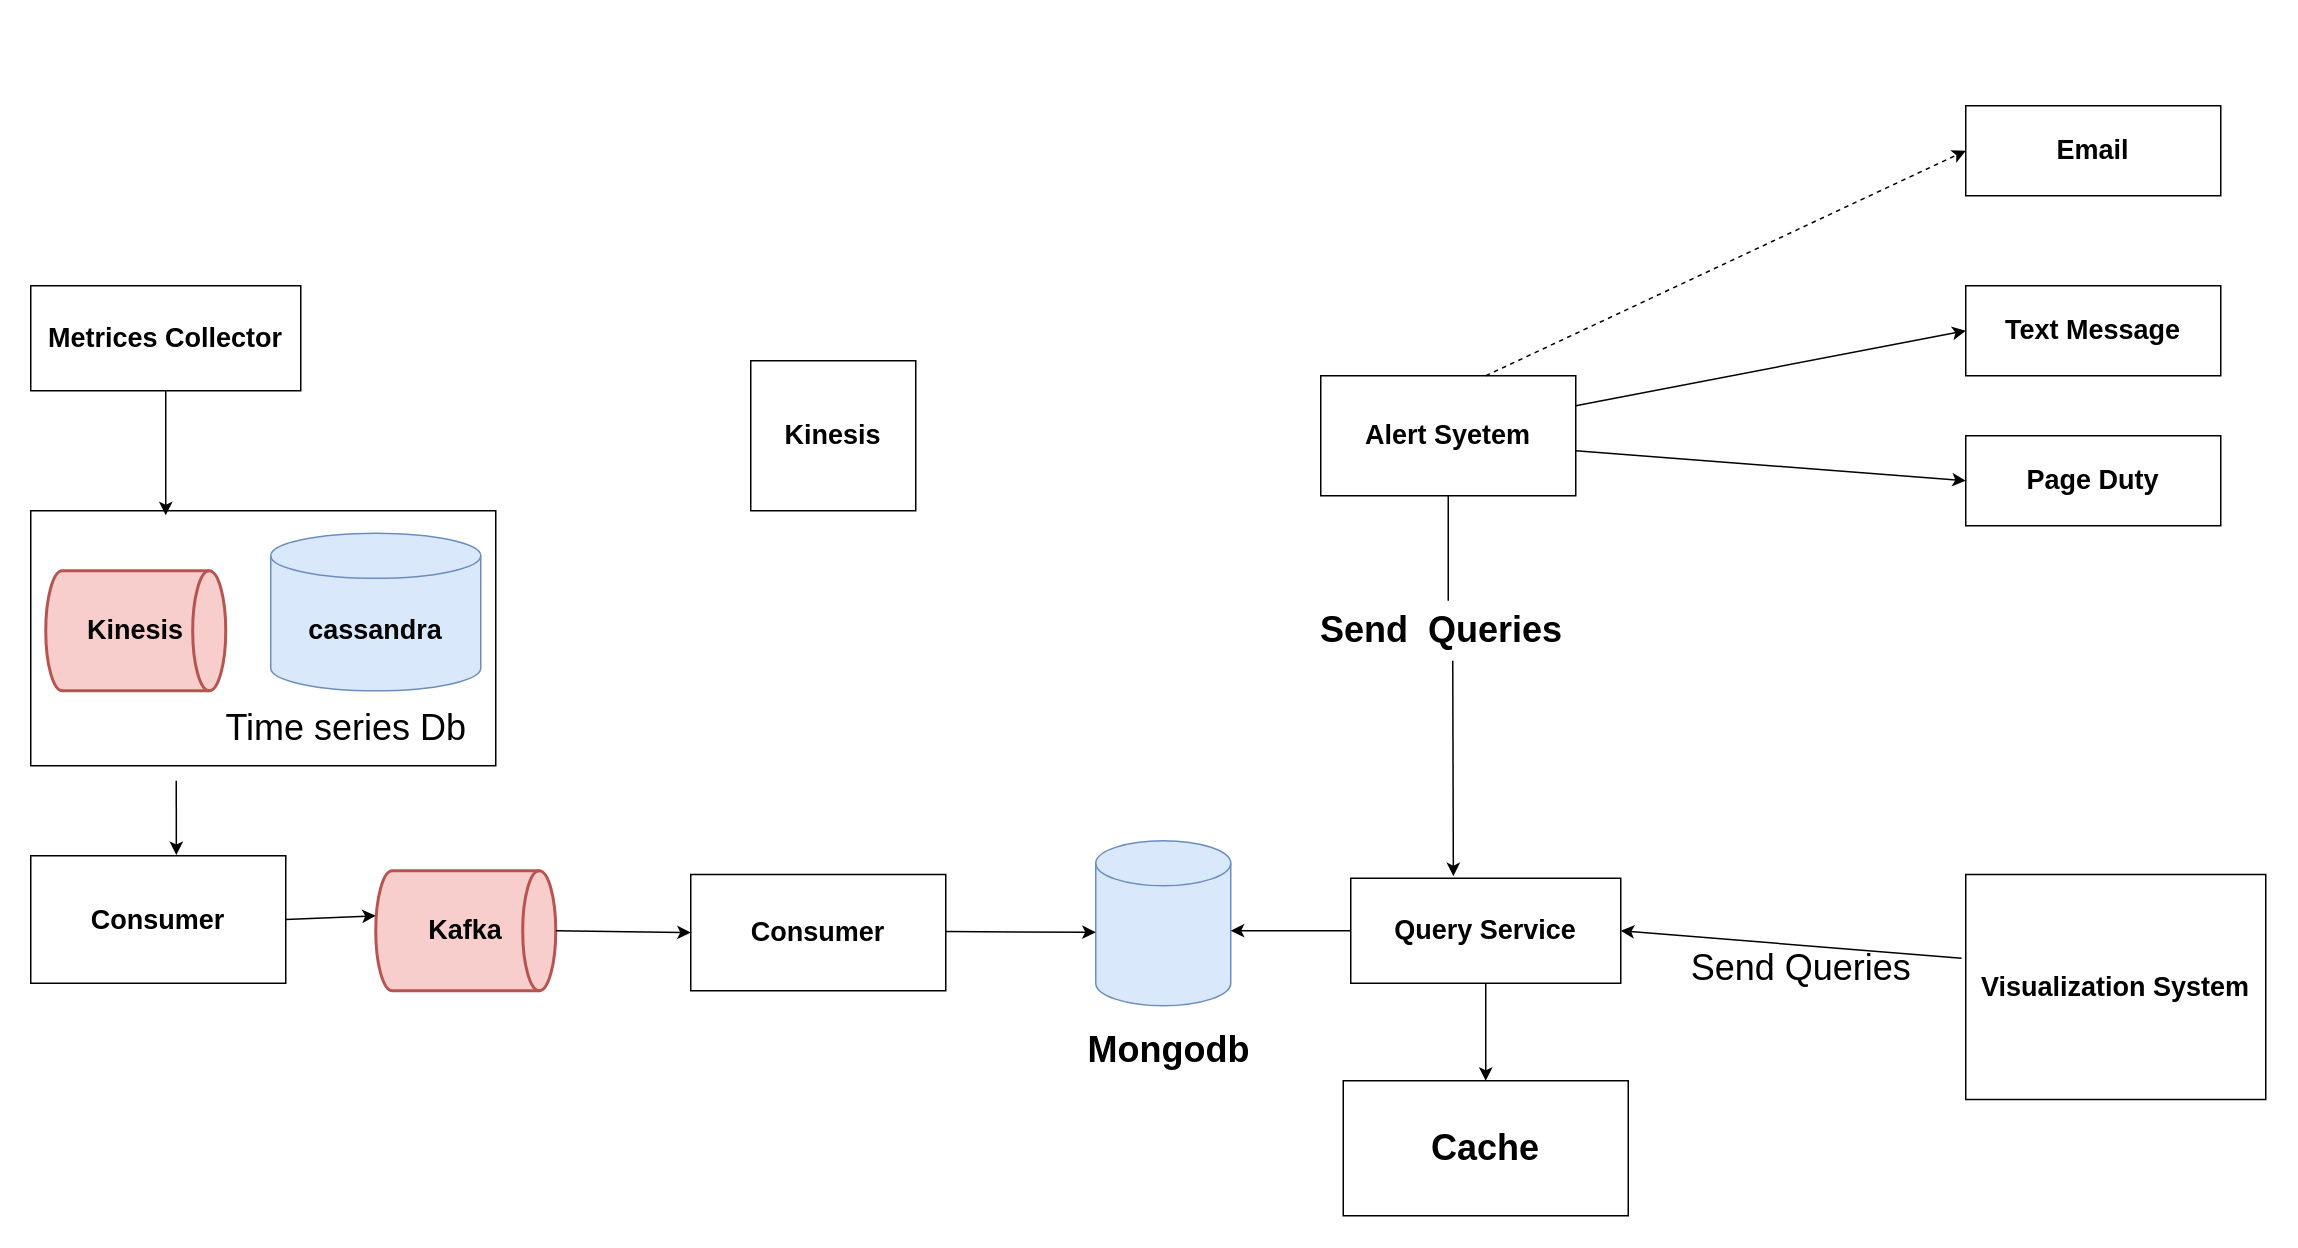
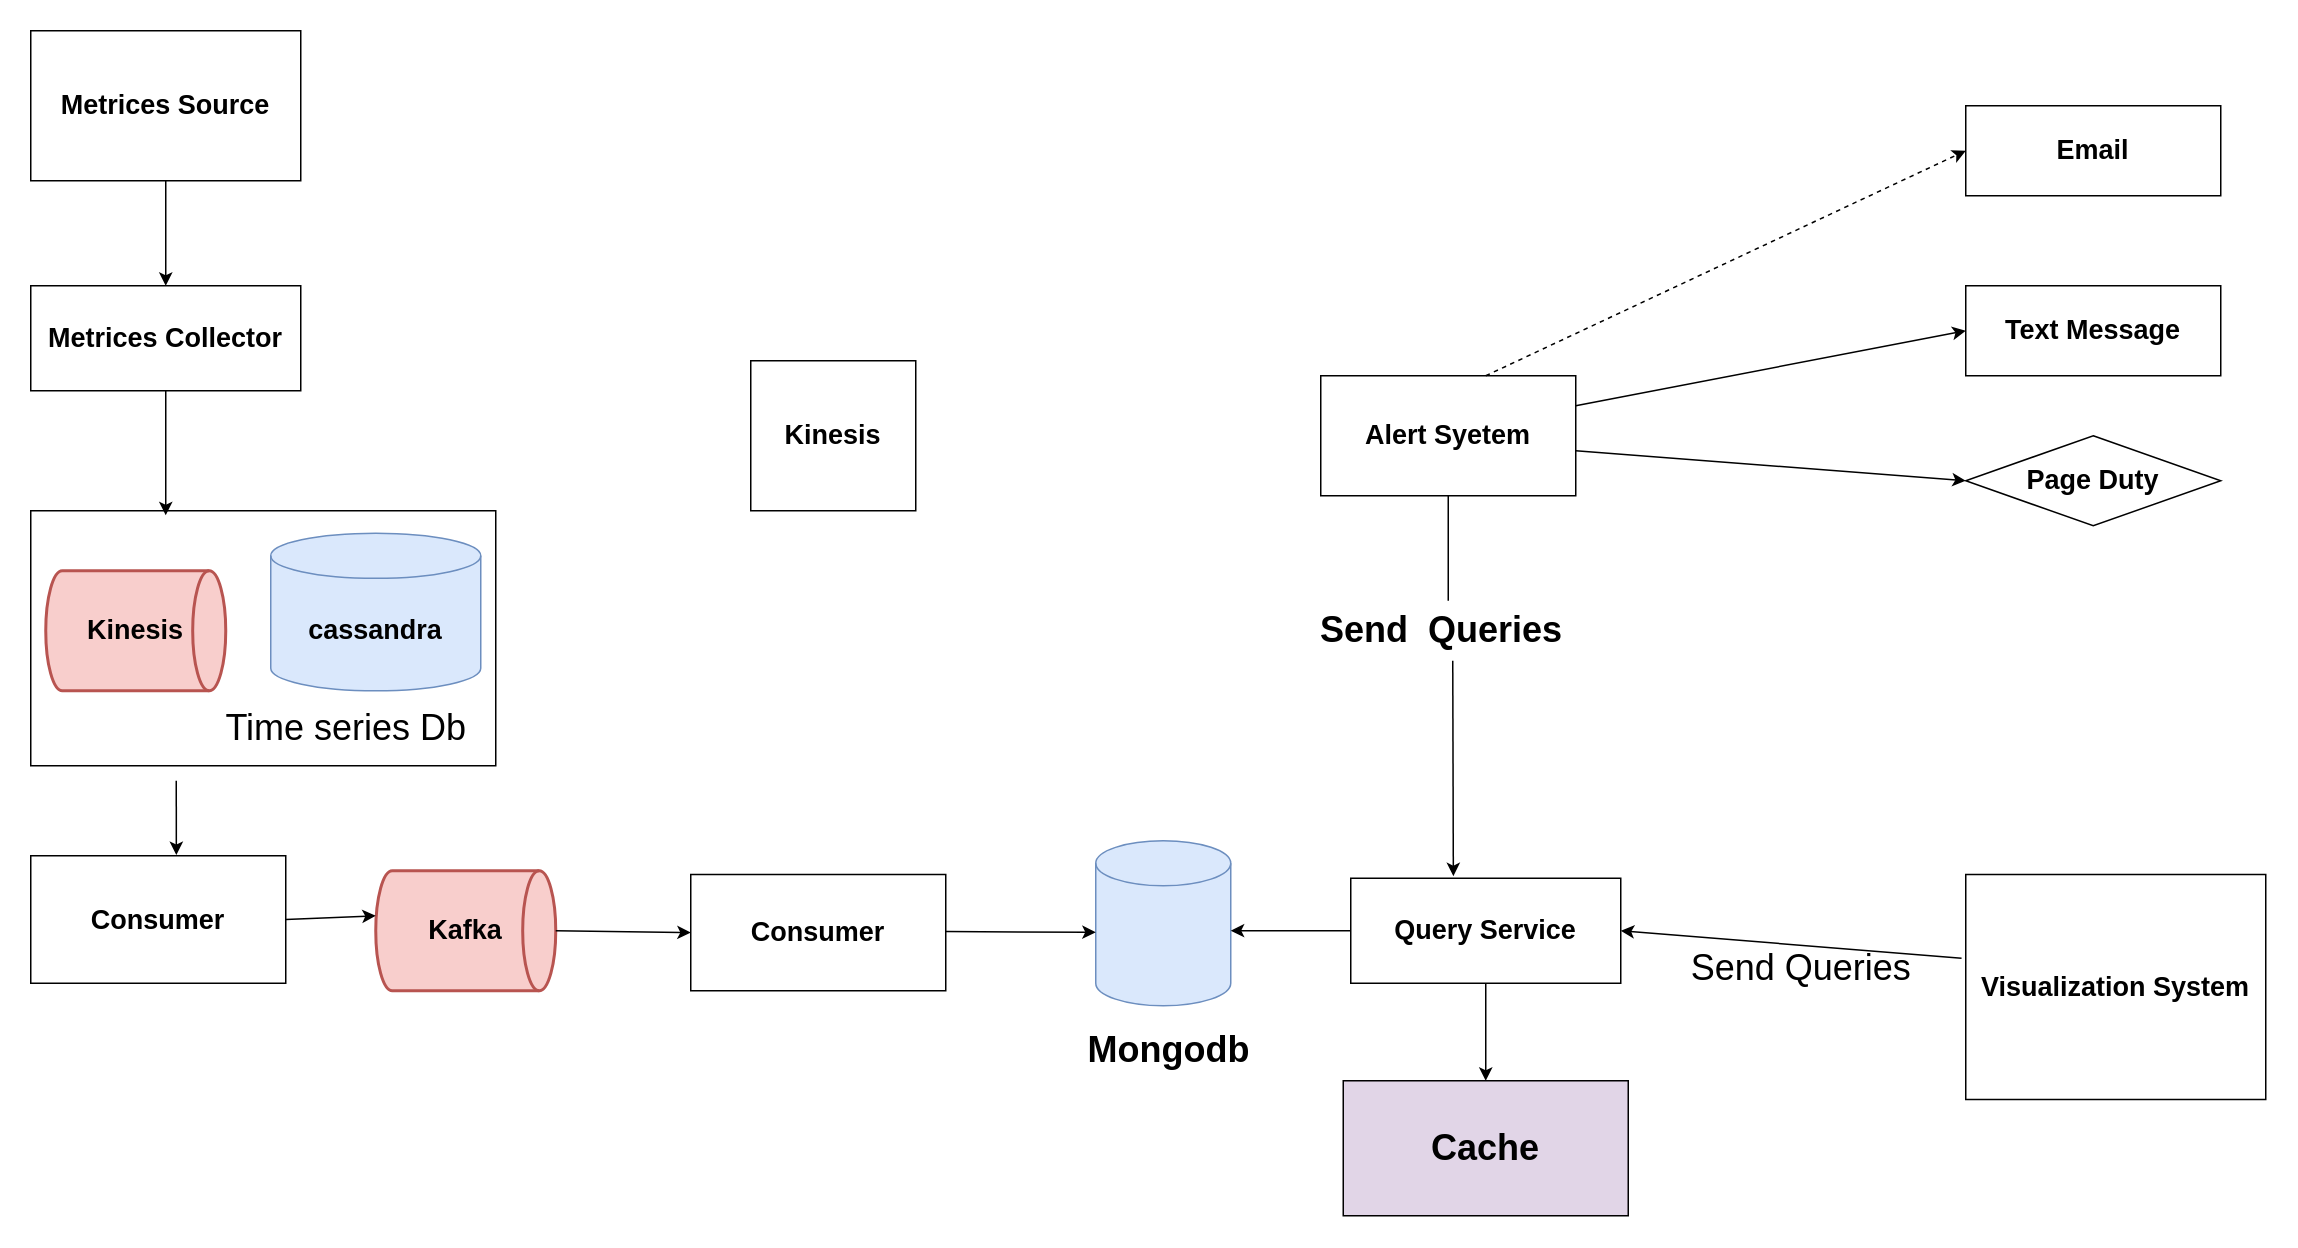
  <mxCell id="0" />
  <mxCell id="1" parent="0" />
+ <mxCell id="2" value="&lt;b&gt;&lt;font style=&quot;font-size: 18px&quot;&gt;Metrices Source&lt;/font&gt;&lt;/b&gt;" style="rounded=0;whiteSpace=wrap;html=1;" parent="1" vertex="1"><mxGeometry x="20" y="20" width="180" height="100" as="geometry" /></mxCell>
  <mxCell id="3" value="" style="rounded=0;whiteSpace=wrap;html=1;" parent="1" vertex="1"><mxGeometry x="20" y="340" width="310" height="170" as="geometry" /></mxCell>
  <mxCell id="4" value="&lt;span style=&quot;font-size: 18px&quot;&gt;&lt;b&gt;Kafka&lt;/b&gt;&lt;/span&gt;" style="strokeWidth=2;html=1;shape=mxgraph.flowchart.direct_data;whiteSpace=wrap;fillColor=#f8cecc;strokeColor=#b85450;" parent="1" vertex="1"><mxGeometry x="250" y="580" width="120" height="80" as="geometry" /></mxCell>
  <mxCell id="5" value="" style="shape=cylinder3;whiteSpace=wrap;html=1;boundedLbl=1;backgroundOutline=1;size=15;fillColor=#dae8fc;strokeColor=#6c8ebf;" parent="1" vertex="1"><mxGeometry x="730" y="560" width="90" height="110" as="geometry" /></mxCell>
  <mxCell id="6" value="&lt;h1&gt;Mongodb&lt;/h1&gt;" style="text;html=1;strokeColor=none;fillColor=none;spacing=5;spacingTop=-20;whiteSpace=wrap;overflow=hidden;rounded=0;" parent="1" vertex="1"><mxGeometry x="720" y="680" width="140" height="40" as="geometry" /></mxCell>
  <mxCell id="7" value="&lt;b&gt;&lt;font style=&quot;font-size: 18px&quot;&gt;Metrices Collector&lt;/font&gt;&lt;/b&gt;" style="rounded=0;whiteSpace=wrap;html=1;" parent="1" vertex="1"><mxGeometry x="20" y="190" width="180" height="70" as="geometry" /></mxCell>
  <mxCell id="8" value="&lt;b&gt;&lt;font style=&quot;font-size: 18px&quot;&gt;Consumer&lt;/font&gt;&lt;/b&gt;" style="rounded=0;whiteSpace=wrap;html=1;" parent="1" vertex="1"><mxGeometry x="20" y="570" width="170" height="85" as="geometry" /></mxCell>
  <mxCell id="9" value="&lt;b&gt;&lt;font style=&quot;font-size: 18px&quot;&gt;Consumer&lt;/font&gt;&lt;/b&gt;" style="rounded=0;whiteSpace=wrap;html=1;" parent="1" vertex="1"><mxGeometry x="460" y="582.5" width="170" height="77.5" as="geometry" /></mxCell>
  <mxCell id="10" value="&lt;span style=&quot;font-size: 18px&quot;&gt;&lt;b&gt;Query Service&lt;/b&gt;&lt;/span&gt;" style="rounded=0;whiteSpace=wrap;html=1;" parent="1" vertex="1"><mxGeometry x="900" y="585" width="180" height="70" as="geometry" /></mxCell>
- <mxCell id="11" value="&lt;b&gt;&lt;font style=&quot;font-size: 24px&quot;&gt;Cache&lt;/font&gt;&lt;/b&gt;" style="rounded=0;whiteSpace=wrap;html=1;" parent="1" vertex="1"><mxGeometry x="895" y="720" width="190" height="90" as="geometry" /></mxCell>
+ <mxCell id="11" value="&lt;b&gt;&lt;font style=&quot;font-size: 24px&quot;&gt;Cache&lt;/font&gt;&lt;/b&gt;" style="rounded=0;whiteSpace=wrap;html=1;fillColor=#e1d5e7;" parent="1" vertex="1"><mxGeometry x="895" y="720" width="190" height="90" as="geometry" /></mxCell>
  <mxCell id="12" value="&lt;span style=&quot;font-size: 18px&quot;&gt;&lt;b&gt;Alert Syetem&lt;/b&gt;&lt;/span&gt;" style="rounded=0;whiteSpace=wrap;html=1;" parent="1" vertex="1"><mxGeometry x="880" y="250" width="170" height="80" as="geometry" /></mxCell>
  <mxCell id="13" value="&lt;span style=&quot;font-size: 18px&quot;&gt;&lt;b&gt;Email&lt;/b&gt;&lt;/span&gt;" style="rounded=0;whiteSpace=wrap;html=1;" parent="1" vertex="1"><mxGeometry x="1310" width="170" height="60" as="geometry" y="70" /></mxCell>
  <mxCell id="14" style="edgeStyle=orthogonalEdgeStyle;rounded=0;orthogonalLoop=1;jettySize=auto;html=1;exitX=0.5;exitY=0;exitDx=0;exitDy=0;fontSize=18;" parent="1" source="15" edge="1"><mxGeometry relative="1" as="geometry"><mxPoint x="1414.538" y="200" as="targetPoint" /></mxGeometry></mxCell>
  <mxCell id="15" value="&lt;span style=&quot;font-size: 18px&quot;&gt;&lt;b&gt;Text Message&lt;/b&gt;&lt;/span&gt;" style="rounded=0;whiteSpace=wrap;html=1;" parent="1" vertex="1"><mxGeometry x="1310" y="190" width="170" height="60" as="geometry" /></mxCell>
- <mxCell id="16" value="&lt;span style=&quot;font-size: 18px&quot;&gt;&lt;b&gt;Page Duty&lt;/b&gt;&lt;/span&gt;" style="rounded=0;whiteSpace=wrap;html=1;" parent="1" vertex="1"><mxGeometry x="1310" y="290" width="170" height="60" as="geometry" /></mxCell>
+ <mxCell id="16" value="&lt;span style=&quot;font-size: 18px&quot;&gt;&lt;b&gt;Page Duty&lt;/b&gt;&lt;/span&gt;" style="rhombus;whiteSpace=wrap;html=1;" parent="1" vertex="1"><mxGeometry x="1310" y="290" width="170" height="60" as="geometry" /></mxCell>
  <mxCell id="17" value="&lt;span style=&quot;font-size: 18px&quot;&gt;&lt;b&gt;Visualization System&lt;/b&gt;&lt;/span&gt;" style="rounded=0;whiteSpace=wrap;html=1;" parent="1" vertex="1"><mxGeometry x="1310" y="582.5" width="200" height="150" as="geometry" /></mxCell>
  <mxCell id="18" value="" style="endArrow=classic;html=1;rounded=0;fontSize=18;entryX=0;entryY=0.5;entryDx=0;entryDy=0;exitX=0.647;exitY=0;exitDx=0;exitDy=0;exitPerimeter=0;dashed=1;" parent="1" source="12" target="13" edge="1"><mxGeometry width="50" height="50" relative="1" as="geometry"><mxPoint x="980" y="210" as="sourcePoint" /><mxPoint x="780" y="390" as="targetPoint" /></mxGeometry></mxCell>
  <mxCell id="19" value="" style="endArrow=classic;html=1;rounded=0;fontSize=18;entryX=0;entryY=0.5;entryDx=0;entryDy=0;exitX=1;exitY=0.25;exitDx=0;exitDy=0;" parent="1" source="12" target="15" edge="1"><mxGeometry width="50" height="50" relative="1" as="geometry"><mxPoint x="1050" y="230" as="sourcePoint" /><mxPoint x="1210" y="100" as="targetPoint" /></mxGeometry></mxCell>
  <mxCell id="20" value="" style="endArrow=classic;html=1;rounded=0;fontSize=18;entryX=0;entryY=0.5;entryDx=0;entryDy=0;" parent="1" target="16" edge="1"><mxGeometry width="50" height="50" relative="1" as="geometry"><mxPoint x="1050" y="300" as="sourcePoint" /><mxPoint x="1190" y="300" as="targetPoint" /></mxGeometry></mxCell>
  <mxCell id="21" value="" style="endArrow=none;html=1;rounded=0;fontSize=18;entryX=0.5;entryY=1;entryDx=0;entryDy=0;" parent="1" target="12" edge="1"><mxGeometry width="50" height="50" relative="1" as="geometry"><mxPoint x="965" y="400" as="sourcePoint" /><mxPoint x="770" y="350" as="targetPoint" /></mxGeometry></mxCell>
  <mxCell id="22" value="&lt;h1&gt;Send&amp;nbsp; Queries&lt;/h1&gt;" style="text;html=1;strokeColor=none;fillColor=none;spacing=5;spacingTop=-20;whiteSpace=wrap;overflow=hidden;rounded=0;" parent="1" vertex="1"><mxGeometry x="875" y="400" width="180" height="40" as="geometry" /></mxCell>
  <mxCell id="23" value="" style="endArrow=classic;html=1;rounded=0;fontSize=18;entryX=0.38;entryY=-0.02;entryDx=0;entryDy=0;entryPerimeter=0;" parent="1" target="10" edge="1"><mxGeometry width="50" height="50" relative="1" as="geometry"><mxPoint x="968" y="440" as="sourcePoint" /><mxPoint x="980" y="550" as="targetPoint" /></mxGeometry></mxCell>
  <mxCell id="24" value="" style="endArrow=classic;html=1;rounded=1;fontSize=24;entryX=0.5;entryY=0;entryDx=0;entryDy=0;exitX=0.5;exitY=1;exitDx=0;exitDy=0;" parent="1" source="10" target="11" edge="1"><mxGeometry width="50" height="50" relative="1" as="geometry"><mxPoint x="690" y="550" as="sourcePoint" /><mxPoint x="740" y="500" as="targetPoint" /></mxGeometry></mxCell>
  <mxCell id="25" value="" style="endArrow=classic;html=1;rounded=1;fontSize=24;exitX=1;exitY=0.5;exitDx=0;exitDy=0;exitPerimeter=0;entryX=0;entryY=0.5;entryDx=0;entryDy=0;" parent="1" source="4" target="9" edge="1"><mxGeometry width="50" height="50" relative="1" as="geometry"><mxPoint x="690" y="550" as="sourcePoint" /><mxPoint x="440" y="620" as="targetPoint" /></mxGeometry></mxCell>
  <mxCell id="26" value="" style="endArrow=classic;html=1;rounded=1;fontSize=24;exitX=1;exitY=0.5;exitDx=0;exitDy=0;exitPerimeter=0;" parent="1" edge="1"><mxGeometry width="50" height="50" relative="1" as="geometry"><mxPoint x="630" y="620.54" as="sourcePoint" /><mxPoint x="730" y="621" as="targetPoint" /></mxGeometry></mxCell>
  <mxCell id="27" value="" style="endArrow=classic;html=1;rounded=1;fontSize=24;entryX=0.571;entryY=-0.006;entryDx=0;entryDy=0;entryPerimeter=0;" parent="1" target="8" edge="1"><mxGeometry width="50" height="50" relative="1" as="geometry"><mxPoint x="117" y="520" as="sourcePoint" /><mxPoint x="120" y="560" as="targetPoint" /></mxGeometry></mxCell>
  <mxCell id="28" value="" style="endArrow=classic;html=1;rounded=1;fontSize=24;" parent="1" edge="1" source="7"><mxGeometry width="50" height="50" relative="1" as="geometry"><mxPoint x="112.31" y="310" as="sourcePoint" /><mxPoint x="110" y="343" as="targetPoint" /></mxGeometry></mxCell>
+ <mxCell id="29" value="" style="endArrow=classic;html=1;rounded=1;fontSize=24;exitX=0.5;exitY=1;exitDx=0;exitDy=0;entryX=0.5;entryY=0;entryDx=0;entryDy=0;" parent="1" source="2" target="7" edge="1"><mxGeometry width="50" height="50" relative="1" as="geometry"><mxPoint x="109.62" y="180" as="sourcePoint" /><mxPoint x="109" y="230" as="targetPoint" /></mxGeometry></mxCell>
  <mxCell id="30" value="" style="endArrow=classic;html=1;rounded=1;fontSize=24;exitX=1;exitY=0.5;exitDx=0;exitDy=0;entryX=0;entryY=0.375;entryDx=0;entryDy=0;entryPerimeter=0;" parent="1" source="8" target="4" edge="1"><mxGeometry width="50" height="50" relative="1" as="geometry"><mxPoint x="230.33" y="655" as="sourcePoint" /><mxPoint x="240" y="610" as="targetPoint" /></mxGeometry></mxCell>
  <mxCell id="31" value="" style="endArrow=classic;html=1;rounded=0;fontSize=18;entryX=1;entryY=0.5;entryDx=0;entryDy=0;exitX=-0.014;exitY=0.372;exitDx=0;exitDy=0;exitPerimeter=0;" parent="1" source="17" target="10" edge="1"><mxGeometry width="50" height="50" relative="1" as="geometry"><mxPoint x="978" y="450" as="sourcePoint" /><mxPoint x="978.4" y="593.6" as="targetPoint" /></mxGeometry></mxCell>
  <mxCell id="32" value="Send Queries" style="text;html=1;align=center;verticalAlign=middle;resizable=0;points=[];autosize=1;strokeColor=none;fillColor=none;fontSize=24;" parent="1" vertex="1"><mxGeometry x="1120" y="630" width="160" height="30" as="geometry" /></mxCell>
  <mxCell id="33" value="" style="endArrow=classic;html=1;rounded=1;fontSize=24;exitX=0;exitY=0.5;exitDx=0;exitDy=0;entryX=1;entryY=0.545;entryDx=0;entryDy=0;entryPerimeter=0;" parent="1" source="10" target="5" edge="1"><mxGeometry width="50" height="50" relative="1" as="geometry"><mxPoint x="880" y="650" as="sourcePoint" /><mxPoint x="820" y="630" as="targetPoint" /></mxGeometry></mxCell>
  <mxCell id="34" value="&lt;b style=&quot;font-size: 18px&quot;&gt;Kinesis&lt;/b&gt;" style="rounded=0;whiteSpace=wrap;html=1;" vertex="1" parent="1"><mxGeometry x="500" y="240" width="110" height="100" as="geometry" /></mxCell>
  <mxCell id="35" value="&lt;b style=&quot;font-size: 18px&quot;&gt;cassandra&lt;/b&gt;" style="shape=cylinder3;whiteSpace=wrap;html=1;boundedLbl=1;backgroundOutline=1;size=15;fillColor=#dae8fc;strokeColor=#6c8ebf;" vertex="1" parent="1"><mxGeometry x="180" y="355" width="140" height="105" as="geometry" /></mxCell>
  <mxCell id="36" value="Time series Db" style="text;html=1;align=center;verticalAlign=middle;resizable=0;points=[];autosize=1;strokeColor=none;fillColor=none;fontSize=24;" vertex="1" parent="1"><mxGeometry x="140" y="470" width="180" height="30" as="geometry" /></mxCell>
  <mxCell id="37" value="&lt;span style=&quot;font-size: 18px&quot;&gt;&lt;b&gt;Kinesis&lt;/b&gt;&lt;/span&gt;" style="strokeWidth=2;html=1;shape=mxgraph.flowchart.direct_data;whiteSpace=wrap;fillColor=#f8cecc;strokeColor=#b85450;" vertex="1" parent="1"><mxGeometry x="30" y="380" width="120" height="80" as="geometry" /></mxCell>
